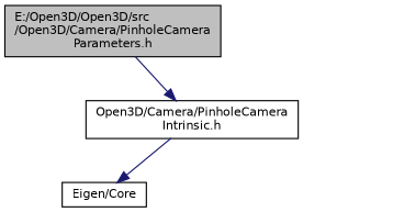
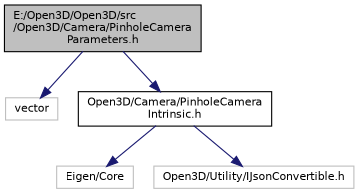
  digraph {
    node [color=grey75 fontname=Helvetica fontsize=10 shape=record]
    edge [color=midnightblue fontname=Helvetica fontsize=10 labelfontname=Helvetica labelfontsize=10 style=solid]
    n1 [color=black fillcolor=grey75 fontcolor=black height=0.2 label="E:/Open3D/Open3D/src\l/Open3D/Camera/PinholeCamera\lParameters.h" style=filled width=0.4]
+   n2 [height=0.2 label=vector width=0.4]
    n3 [color=black height=0.2 label="Open3D/Camera/PinholeCamera\lIntrinsic.h" width=0.4]
-   n4 [color=black height=0.2 label="Eigen/Core" width=0.4]
+   n4 [height=0.2 label="Eigen/Core" width=0.4]
+   n5 [height=0.2 label="Open3D/Utility/IJsonConvertible.h" width=0.4]
+   n1 -> n2
    n1 -> n3
    n3 -> n4
+   n3 -> n5
  }
